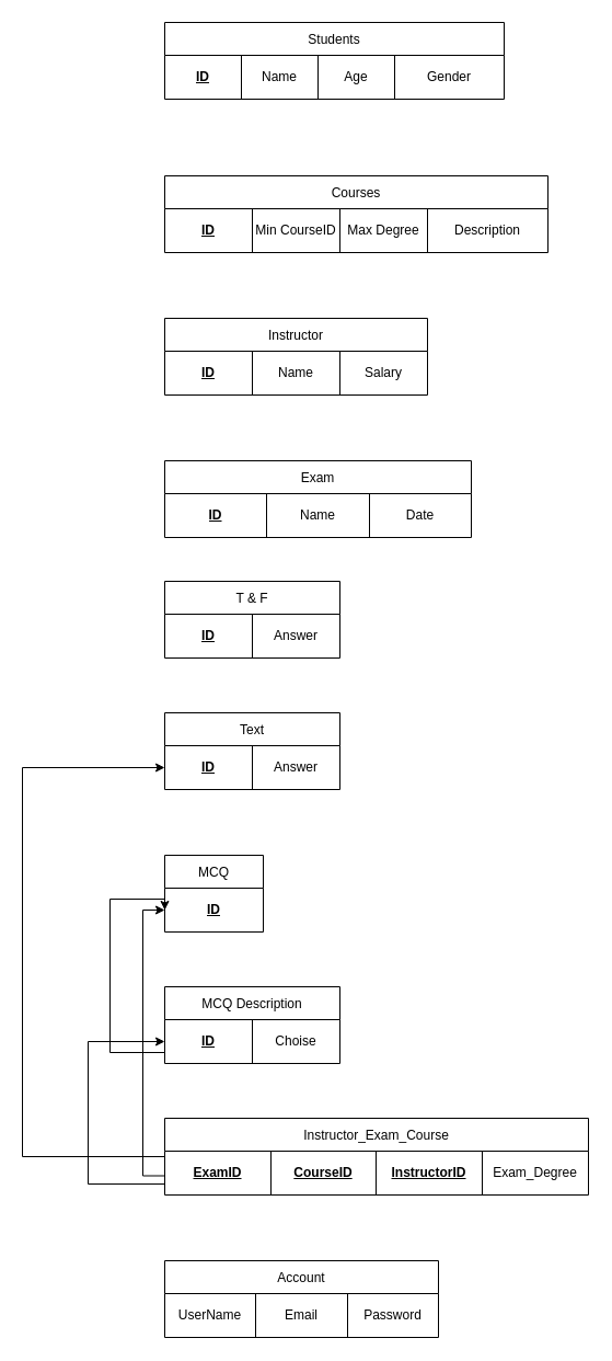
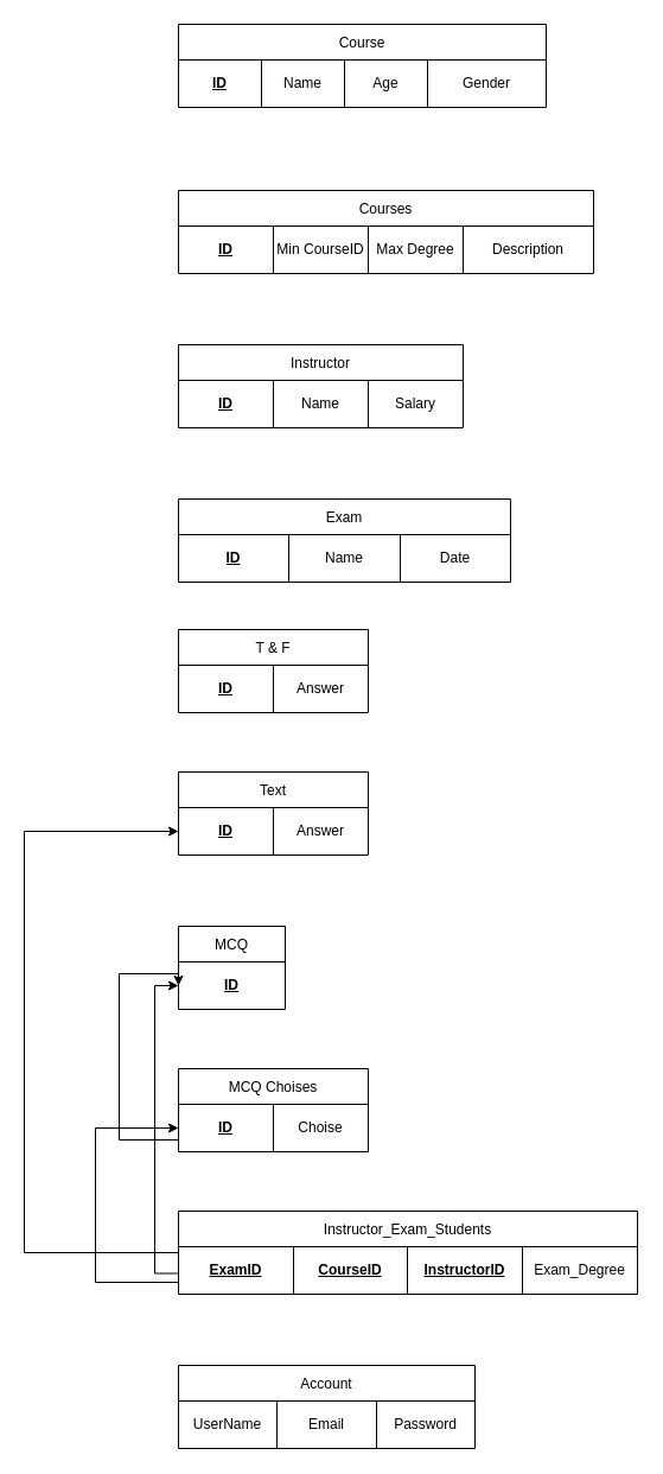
  <mxCell id="0" />
  <mxCell id="1" parent="0" />
- <mxCell id="2" value="Students" style="shape=table;startSize=30;container=1;collapsible=0;childLayout=tableLayout;" vertex="1" parent="1"><mxGeometry x="150" y="20" width="310" height="70" as="geometry" /></mxCell>
+ <mxCell id="2" value="Course" style="shape=table;startSize=30;container=1;collapsible=0;childLayout=tableLayout;" vertex="1" parent="1"><mxGeometry x="150" y="20" width="310" height="70" as="geometry" /></mxCell>
  <mxCell id="3" value="" style="shape=tableRow;horizontal=0;startSize=0;swimlaneHead=0;swimlaneBody=0;strokeColor=inherit;top=0;left=0;bottom=0;right=0;collapsible=0;dropTarget=0;fillColor=none;points=[[0,0.5],[1,0.5]];portConstraint=eastwest;" vertex="1" parent="2"><mxGeometry y="30" width="310" height="40" as="geometry" /></mxCell>
  <mxCell id="4" value="&lt;b&gt;&lt;u&gt;ID&lt;/u&gt;&lt;/b&gt;" style="shape=partialRectangle;html=1;whiteSpace=wrap;connectable=0;strokeColor=inherit;overflow=hidden;fillColor=none;top=0;left=0;bottom=0;right=0;pointerEvents=1;" vertex="1" parent="3"><mxGeometry width="70" height="40" as="geometry"><mxRectangle width="70" height="40" as="alternateBounds" /></mxGeometry></mxCell>
  <mxCell id="5" value="Name" style="shape=partialRectangle;html=1;whiteSpace=wrap;connectable=0;strokeColor=inherit;overflow=hidden;fillColor=none;top=0;left=0;bottom=0;right=0;pointerEvents=1;" vertex="1" parent="3"><mxGeometry x="70" width="70" height="40" as="geometry"><mxRectangle width="70" height="40" as="alternateBounds" /></mxGeometry></mxCell>
  <mxCell id="6" value="Age" style="shape=partialRectangle;html=1;whiteSpace=wrap;connectable=0;strokeColor=inherit;overflow=hidden;fillColor=none;top=0;left=0;bottom=0;right=0;pointerEvents=1;" vertex="1" parent="3"><mxGeometry x="140" width="70" height="40" as="geometry"><mxRectangle width="70" height="40" as="alternateBounds" /></mxGeometry></mxCell>
  <mxCell id="7" value="Gender" style="shape=partialRectangle;html=1;whiteSpace=wrap;connectable=0;strokeColor=inherit;overflow=hidden;fillColor=none;top=0;left=0;bottom=0;right=0;pointerEvents=1;" vertex="1" parent="3"><mxGeometry x="210" width="100" height="40" as="geometry"><mxRectangle width="100" height="40" as="alternateBounds" /></mxGeometry></mxCell>
  <mxCell id="8" value="Courses" style="shape=table;startSize=30;container=1;collapsible=0;childLayout=tableLayout;" vertex="1" parent="1"><mxGeometry x="150" y="160" width="350" height="70" as="geometry" /></mxCell>
  <mxCell id="9" value="" style="shape=tableRow;horizontal=0;startSize=0;swimlaneHead=0;swimlaneBody=0;strokeColor=inherit;top=0;left=0;bottom=0;right=0;collapsible=0;dropTarget=0;fillColor=none;points=[[0,0.5],[1,0.5]];portConstraint=eastwest;" vertex="1" parent="8"><mxGeometry y="30" width="350" height="40" as="geometry" /></mxCell>
  <mxCell id="10" value="&lt;b&gt;&lt;u&gt;ID&lt;/u&gt;&lt;/b&gt;" style="shape=partialRectangle;html=1;whiteSpace=wrap;connectable=0;strokeColor=inherit;overflow=hidden;fillColor=none;top=0;left=0;bottom=0;right=0;pointerEvents=1;" vertex="1" parent="9"><mxGeometry width="80" height="40" as="geometry"><mxRectangle width="80" height="40" as="alternateBounds" /></mxGeometry></mxCell>
  <mxCell id="11" value="Min CourseID" style="shape=partialRectangle;html=1;whiteSpace=wrap;connectable=0;strokeColor=inherit;overflow=hidden;fillColor=none;top=0;left=0;bottom=0;right=0;pointerEvents=1;" vertex="1" parent="9"><mxGeometry x="80" width="80" height="40" as="geometry"><mxRectangle width="80" height="40" as="alternateBounds" /></mxGeometry></mxCell>
  <mxCell id="12" value="Max Degree" style="shape=partialRectangle;html=1;whiteSpace=wrap;connectable=0;strokeColor=inherit;overflow=hidden;fillColor=none;top=0;left=0;bottom=0;right=0;pointerEvents=1;" vertex="1" parent="9"><mxGeometry x="160" width="80" height="40" as="geometry"><mxRectangle width="80" height="40" as="alternateBounds" /></mxGeometry></mxCell>
  <mxCell id="13" value="Description" style="shape=partialRectangle;html=1;whiteSpace=wrap;connectable=0;strokeColor=inherit;overflow=hidden;fillColor=none;top=0;left=0;bottom=0;right=0;pointerEvents=1;" vertex="1" parent="9"><mxGeometry x="240" width="110" height="40" as="geometry"><mxRectangle width="110" height="40" as="alternateBounds" /></mxGeometry></mxCell>
  <mxCell id="14" value="Instructor" style="shape=table;startSize=30;container=1;collapsible=0;childLayout=tableLayout;" vertex="1" parent="1"><mxGeometry x="150" y="290" width="240" height="70" as="geometry" /></mxCell>
  <mxCell id="15" value="" style="shape=tableRow;horizontal=0;startSize=0;swimlaneHead=0;swimlaneBody=0;strokeColor=inherit;top=0;left=0;bottom=0;right=0;collapsible=0;dropTarget=0;fillColor=none;points=[[0,0.5],[1,0.5]];portConstraint=eastwest;" vertex="1" parent="14"><mxGeometry y="30" width="240" height="40" as="geometry" /></mxCell>
  <mxCell id="16" value="&lt;b&gt;&lt;u&gt;ID&lt;/u&gt;&lt;/b&gt;" style="shape=partialRectangle;html=1;whiteSpace=wrap;connectable=0;strokeColor=inherit;overflow=hidden;fillColor=none;top=0;left=0;bottom=0;right=0;pointerEvents=1;" vertex="1" parent="15"><mxGeometry width="80" height="40" as="geometry"><mxRectangle width="80" height="40" as="alternateBounds" /></mxGeometry></mxCell>
  <mxCell id="17" value="Name" style="shape=partialRectangle;html=1;whiteSpace=wrap;connectable=0;strokeColor=inherit;overflow=hidden;fillColor=none;top=0;left=0;bottom=0;right=0;pointerEvents=1;" vertex="1" parent="15"><mxGeometry x="80" width="80" height="40" as="geometry"><mxRectangle width="80" height="40" as="alternateBounds" /></mxGeometry></mxCell>
  <mxCell id="18" value="Salary" style="shape=partialRectangle;html=1;whiteSpace=wrap;connectable=0;strokeColor=inherit;overflow=hidden;fillColor=none;top=0;left=0;bottom=0;right=0;pointerEvents=1;" vertex="1" parent="15"><mxGeometry x="160" width="80" height="40" as="geometry"><mxRectangle width="80" height="40" as="alternateBounds" /></mxGeometry></mxCell>
  <mxCell id="19" value="Exam" style="shape=table;startSize=30;container=1;collapsible=0;childLayout=tableLayout;" vertex="1" parent="1"><mxGeometry x="150" y="420" width="280" height="70" as="geometry" /></mxCell>
  <mxCell id="20" value="" style="shape=tableRow;horizontal=0;startSize=0;swimlaneHead=0;swimlaneBody=0;strokeColor=inherit;top=0;left=0;bottom=0;right=0;collapsible=0;dropTarget=0;fillColor=none;points=[[0,0.5],[1,0.5]];portConstraint=eastwest;" vertex="1" parent="19"><mxGeometry y="30" width="280" height="40" as="geometry" /></mxCell>
  <mxCell id="21" value="&lt;b&gt;&lt;u&gt;ID&lt;/u&gt;&lt;/b&gt;" style="shape=partialRectangle;html=1;whiteSpace=wrap;connectable=0;strokeColor=inherit;overflow=hidden;fillColor=none;top=0;left=0;bottom=0;right=0;pointerEvents=1;" vertex="1" parent="20"><mxGeometry width="93" height="40" as="geometry"><mxRectangle width="93" height="40" as="alternateBounds" /></mxGeometry></mxCell>
  <mxCell id="22" value="Name" style="shape=partialRectangle;html=1;whiteSpace=wrap;connectable=0;strokeColor=inherit;overflow=hidden;fillColor=none;top=0;left=0;bottom=0;right=0;pointerEvents=1;" vertex="1" parent="20"><mxGeometry x="93" width="94" height="40" as="geometry"><mxRectangle width="94" height="40" as="alternateBounds" /></mxGeometry></mxCell>
  <mxCell id="23" value="Date" style="shape=partialRectangle;html=1;whiteSpace=wrap;connectable=0;strokeColor=inherit;overflow=hidden;fillColor=none;top=0;left=0;bottom=0;right=0;pointerEvents=1;" vertex="1" parent="20"><mxGeometry x="187" width="93" height="40" as="geometry"><mxRectangle width="93" height="40" as="alternateBounds" /></mxGeometry></mxCell>
  <mxCell id="24" value="T &amp; F" style="shape=table;startSize=30;container=1;collapsible=0;childLayout=tableLayout;" vertex="1" parent="1"><mxGeometry x="150" y="530" width="160" height="70" as="geometry" /></mxCell>
  <mxCell id="25" value="" style="shape=tableRow;horizontal=0;startSize=0;swimlaneHead=0;swimlaneBody=0;strokeColor=inherit;top=0;left=0;bottom=0;right=0;collapsible=0;dropTarget=0;fillColor=none;points=[[0,0.5],[1,0.5]];portConstraint=eastwest;" vertex="1" parent="24"><mxGeometry y="30" width="160" height="40" as="geometry" /></mxCell>
  <mxCell id="26" value="&lt;b&gt;&lt;u&gt;ID&lt;/u&gt;&lt;/b&gt;" style="shape=partialRectangle;html=1;whiteSpace=wrap;connectable=0;strokeColor=inherit;overflow=hidden;fillColor=none;top=0;left=0;bottom=0;right=0;pointerEvents=1;" vertex="1" parent="25"><mxGeometry width="80" height="40" as="geometry"><mxRectangle width="80" height="40" as="alternateBounds" /></mxGeometry></mxCell>
  <mxCell id="27" value="Answer" style="shape=partialRectangle;html=1;whiteSpace=wrap;connectable=0;strokeColor=inherit;overflow=hidden;fillColor=none;top=0;left=0;bottom=0;right=0;pointerEvents=1;" vertex="1" parent="25"><mxGeometry x="80" width="80" height="40" as="geometry"><mxRectangle width="80" height="40" as="alternateBounds" /></mxGeometry></mxCell>
  <mxCell id="28" value="Text" style="shape=table;startSize=30;container=1;collapsible=0;childLayout=tableLayout;" vertex="1" parent="1"><mxGeometry x="150" y="650" width="160" height="70" as="geometry" /></mxCell>
  <mxCell id="29" value="" style="shape=tableRow;horizontal=0;startSize=0;swimlaneHead=0;swimlaneBody=0;strokeColor=inherit;top=0;left=0;bottom=0;right=0;collapsible=0;dropTarget=0;fillColor=none;points=[[0,0.5],[1,0.5]];portConstraint=eastwest;" vertex="1" parent="28"><mxGeometry y="30" width="160" height="40" as="geometry" /></mxCell>
  <mxCell id="30" value="&lt;b&gt;&lt;u&gt;ID&lt;/u&gt;&lt;/b&gt;" style="shape=partialRectangle;html=1;whiteSpace=wrap;connectable=0;strokeColor=inherit;overflow=hidden;fillColor=none;top=0;left=0;bottom=0;right=0;pointerEvents=1;" vertex="1" parent="29"><mxGeometry width="80" height="40" as="geometry"><mxRectangle width="80" height="40" as="alternateBounds" /></mxGeometry></mxCell>
  <mxCell id="31" value="Answer" style="shape=partialRectangle;html=1;whiteSpace=wrap;connectable=0;strokeColor=inherit;overflow=hidden;fillColor=none;top=0;left=0;bottom=0;right=0;pointerEvents=1;" vertex="1" parent="29"><mxGeometry x="80" width="80" height="40" as="geometry"><mxRectangle width="80" height="40" as="alternateBounds" /></mxGeometry></mxCell>
  <mxCell id="32" value="MCQ" style="shape=table;startSize=30;container=1;collapsible=0;childLayout=tableLayout;" vertex="1" parent="1"><mxGeometry x="150" y="780" width="90" height="70" as="geometry" /></mxCell>
  <mxCell id="33" value="" style="shape=tableRow;horizontal=0;startSize=0;swimlaneHead=0;swimlaneBody=0;strokeColor=inherit;top=0;left=0;bottom=0;right=0;collapsible=0;dropTarget=0;fillColor=none;points=[[0,0.5],[1,0.5]];portConstraint=eastwest;" vertex="1" parent="32"><mxGeometry y="30" width="90" height="40" as="geometry" /></mxCell>
  <mxCell id="34" value="&lt;b&gt;&lt;u&gt;ID&lt;/u&gt;&lt;/b&gt;" style="shape=partialRectangle;html=1;whiteSpace=wrap;connectable=0;strokeColor=inherit;overflow=hidden;fillColor=none;top=0;left=0;bottom=0;right=0;pointerEvents=1;" vertex="1" parent="33"><mxGeometry width="90" height="40" as="geometry"><mxRectangle width="90" height="40" as="alternateBounds" /></mxGeometry></mxCell>
- <mxCell id="35" value="MCQ Description" style="shape=table;startSize=30;container=1;collapsible=0;childLayout=tableLayout;" vertex="1" parent="1"><mxGeometry x="150" y="900" width="160" height="70" as="geometry" /></mxCell>
+ <mxCell id="35" value="MCQ Choises" style="shape=table;startSize=30;container=1;collapsible=0;childLayout=tableLayout;" vertex="1" parent="1"><mxGeometry x="150" y="900" width="160" height="70" as="geometry" /></mxCell>
  <mxCell id="36" value="" style="shape=tableRow;horizontal=0;startSize=0;swimlaneHead=0;swimlaneBody=0;strokeColor=inherit;top=0;left=0;bottom=0;right=0;collapsible=0;dropTarget=0;fillColor=none;points=[[0,0.5],[1,0.5]];portConstraint=eastwest;" vertex="1" parent="35"><mxGeometry y="30" width="160" height="40" as="geometry" /></mxCell>
  <mxCell id="37" value="&lt;b&gt;&lt;u&gt;ID&lt;/u&gt;&lt;/b&gt;" style="shape=partialRectangle;html=1;whiteSpace=wrap;connectable=0;strokeColor=inherit;overflow=hidden;fillColor=none;top=0;left=0;bottom=0;right=0;pointerEvents=1;" vertex="1" parent="36"><mxGeometry width="80" height="40" as="geometry"><mxRectangle width="80" height="40" as="alternateBounds" /></mxGeometry></mxCell>
  <mxCell id="38" value="Choise" style="shape=partialRectangle;html=1;whiteSpace=wrap;connectable=0;strokeColor=inherit;overflow=hidden;fillColor=none;top=0;left=0;bottom=0;right=0;pointerEvents=1;" vertex="1" parent="36"><mxGeometry x="80" width="80" height="40" as="geometry"><mxRectangle width="80" height="40" as="alternateBounds" /></mxGeometry></mxCell>
  <mxCell id="39" value="Account" style="shape=table;startSize=30;container=1;collapsible=0;childLayout=tableLayout;" vertex="1" parent="1"><mxGeometry x="150" y="1150" width="250" height="70" as="geometry" /></mxCell>
  <mxCell id="40" value="" style="shape=tableRow;horizontal=0;startSize=0;swimlaneHead=0;swimlaneBody=0;strokeColor=inherit;top=0;left=0;bottom=0;right=0;collapsible=0;dropTarget=0;fillColor=none;points=[[0,0.5],[1,0.5]];portConstraint=eastwest;" vertex="1" parent="39"><mxGeometry y="30" width="250" height="40" as="geometry" /></mxCell>
  <mxCell id="41" value="UserName" style="shape=partialRectangle;html=1;whiteSpace=wrap;connectable=0;strokeColor=inherit;overflow=hidden;fillColor=none;top=0;left=0;bottom=0;right=0;pointerEvents=1;" vertex="1" parent="40"><mxGeometry width="83" height="40" as="geometry"><mxRectangle width="83" height="40" as="alternateBounds" /></mxGeometry></mxCell>
  <mxCell id="42" value="Email" style="shape=partialRectangle;html=1;whiteSpace=wrap;connectable=0;strokeColor=inherit;overflow=hidden;fillColor=none;top=0;left=0;bottom=0;right=0;pointerEvents=1;" vertex="1" parent="40"><mxGeometry x="83" width="84" height="40" as="geometry"><mxRectangle width="84" height="40" as="alternateBounds" /></mxGeometry></mxCell>
  <mxCell id="43" value="Password" style="shape=partialRectangle;html=1;whiteSpace=wrap;connectable=0;strokeColor=inherit;overflow=hidden;fillColor=none;top=0;left=0;bottom=0;right=0;pointerEvents=1;" vertex="1" parent="40"><mxGeometry x="167" width="83" height="40" as="geometry"><mxRectangle width="83" height="40" as="alternateBounds" /></mxGeometry></mxCell>
  <mxCell id="44" style="edgeStyle=orthogonalEdgeStyle;rounded=0;orthogonalLoop=1;jettySize=auto;html=1;exitX=0;exitY=0.75;exitDx=0;exitDy=0;entryX=0;entryY=0.5;entryDx=0;entryDy=0;" edge="1" parent="1" source="46" target="33"><mxGeometry relative="1" as="geometry" /></mxCell>
  <mxCell id="45" style="edgeStyle=orthogonalEdgeStyle;rounded=0;orthogonalLoop=1;jettySize=auto;html=1;entryX=0;entryY=0.5;entryDx=0;entryDy=0;" edge="1" parent="1" source="46" target="29"><mxGeometry relative="1" as="geometry"><Array as="points"><mxPoint x="20" y="1055" /><mxPoint x="20" y="700" /></Array></mxGeometry></mxCell>
- <mxCell id="46" value="Instructor_Exam_Course" style="shape=table;startSize=30;container=1;collapsible=0;childLayout=tableLayout;" vertex="1" parent="1"><mxGeometry x="150" y="1020" width="387" height="70" as="geometry" /></mxCell>
+ <mxCell id="46" value="Instructor_Exam_Students" style="shape=table;startSize=30;container=1;collapsible=0;childLayout=tableLayout;" vertex="1" parent="1"><mxGeometry x="150" y="1020" width="387" height="70" as="geometry" /></mxCell>
  <mxCell id="47" value="" style="shape=tableRow;horizontal=0;startSize=0;swimlaneHead=0;swimlaneBody=0;strokeColor=inherit;top=0;left=0;bottom=0;right=0;collapsible=0;dropTarget=0;fillColor=none;points=[[0,0.5],[1,0.5]];portConstraint=eastwest;" vertex="1" parent="46"><mxGeometry y="30" width="387" height="40" as="geometry" /></mxCell>
  <mxCell id="48" value="&lt;u&gt;&lt;b&gt;ExamID&lt;/b&gt;&lt;/u&gt;" style="shape=partialRectangle;html=1;whiteSpace=wrap;connectable=0;strokeColor=inherit;overflow=hidden;fillColor=none;top=0;left=0;bottom=0;right=0;pointerEvents=1;" vertex="1" parent="47"><mxGeometry width="97" height="40" as="geometry"><mxRectangle width="97" height="40" as="alternateBounds" /></mxGeometry></mxCell>
  <mxCell id="49" value="&lt;b&gt;&lt;u&gt;CourseID&lt;/u&gt;&lt;/b&gt;" style="shape=partialRectangle;html=1;whiteSpace=wrap;connectable=0;strokeColor=inherit;overflow=hidden;fillColor=none;top=0;left=0;bottom=0;right=0;pointerEvents=1;" vertex="1" parent="47"><mxGeometry x="97" width="96" height="40" as="geometry"><mxRectangle width="96" height="40" as="alternateBounds" /></mxGeometry></mxCell>
  <mxCell id="50" value="&lt;b&gt;&lt;u&gt;InstructorID&lt;/u&gt;&lt;/b&gt;" style="shape=partialRectangle;html=1;whiteSpace=wrap;connectable=0;strokeColor=inherit;overflow=hidden;fillColor=none;top=0;left=0;bottom=0;right=0;pointerEvents=1;" vertex="1" parent="47"><mxGeometry x="193" width="97" height="40" as="geometry"><mxRectangle width="97" height="40" as="alternateBounds" /></mxGeometry></mxCell>
  <mxCell id="51" value="Exam_Degree" style="shape=partialRectangle;html=1;whiteSpace=wrap;connectable=0;strokeColor=inherit;overflow=hidden;fillColor=none;top=0;left=0;bottom=0;right=0;pointerEvents=1;" vertex="1" parent="47"><mxGeometry x="290" width="97" height="40" as="geometry"><mxRectangle width="97" height="40" as="alternateBounds" /></mxGeometry></mxCell>
  <mxCell id="52" style="edgeStyle=orthogonalEdgeStyle;rounded=0;orthogonalLoop=1;jettySize=auto;html=1;exitX=0;exitY=0.5;exitDx=0;exitDy=0;entryX=0;entryY=0.5;entryDx=0;entryDy=0;" edge="1" parent="1" source="47" target="36"><mxGeometry relative="1" as="geometry"><Array as="points"><mxPoint x="150" y="1080" /><mxPoint x="80" y="1080" /><mxPoint x="80" y="950" /></Array></mxGeometry></mxCell>
  <mxCell id="53" style="edgeStyle=orthogonalEdgeStyle;rounded=0;orthogonalLoop=1;jettySize=auto;html=1;exitX=0;exitY=0.5;exitDx=0;exitDy=0;entryX=0;entryY=0.5;entryDx=0;entryDy=0;" edge="1" parent="1" source="36" target="33"><mxGeometry relative="1" as="geometry"><Array as="points"><mxPoint x="150" y="960" /><mxPoint x="100" y="960" /><mxPoint x="100" y="820" /><mxPoint x="150" y="820" /></Array></mxGeometry></mxCell>
